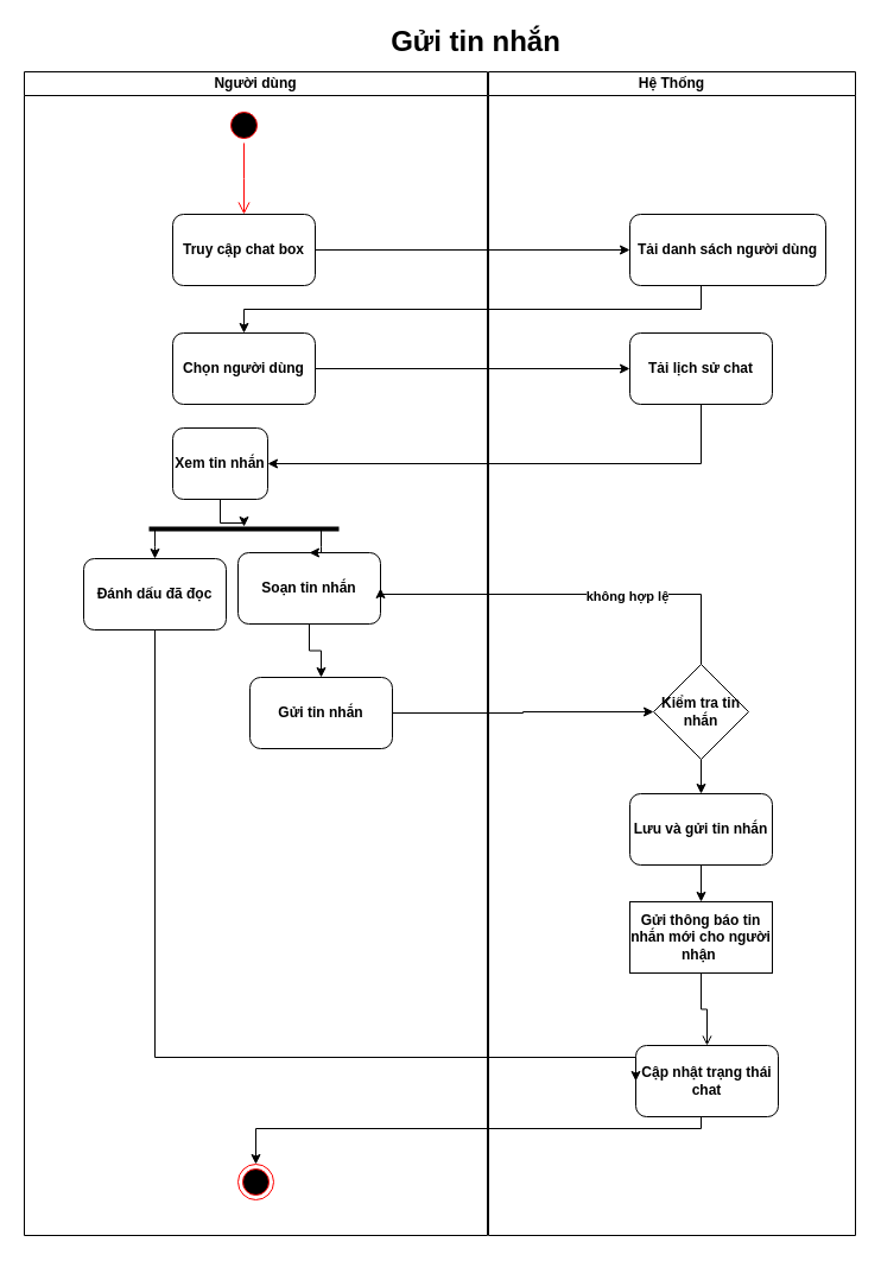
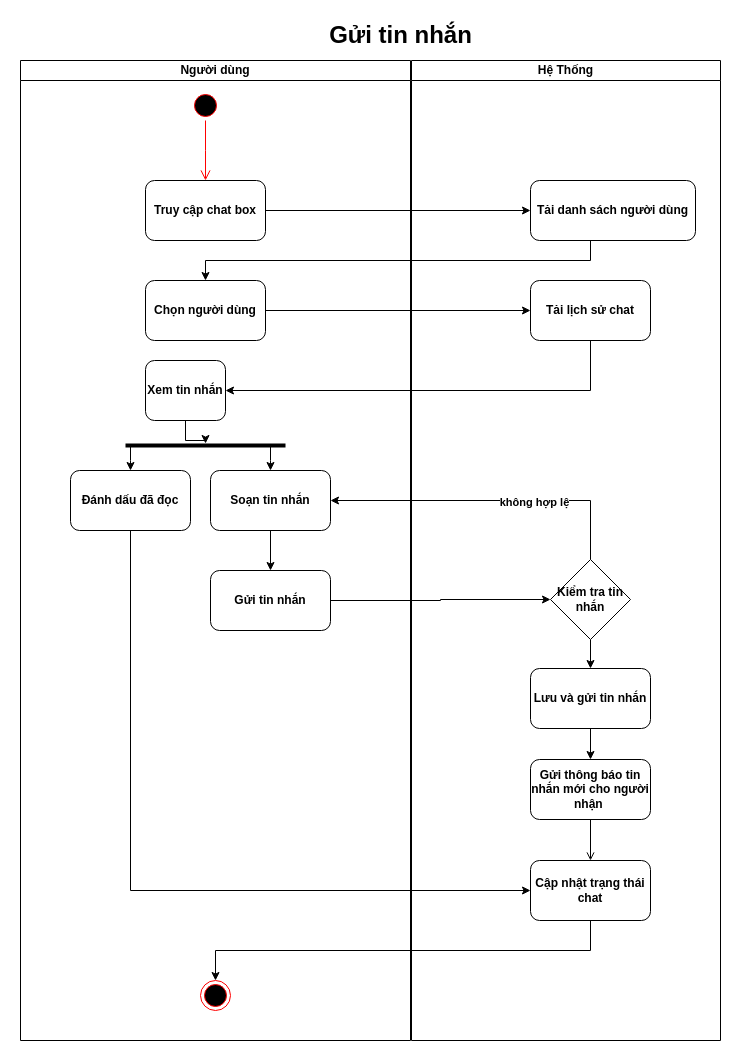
  <mxCell id="0" />
  <mxCell id="1" parent="0" />
  <mxCell id="2" value="Người dùng" style="swimlane;startSize=20;whiteSpace=wrap;html=1;fontStyle=1" parent="1" vertex="1"><mxGeometry x="20" y="60" width="390" height="980" as="geometry" /></mxCell>
  <mxCell id="3" value="" style="ellipse;html=1;shape=startState;fillColor=#000000;strokeColor=#ff0000;fontStyle=1" parent="2" vertex="1"><mxGeometry x="170" y="30" width="30" height="30" as="geometry" /></mxCell>
  <mxCell id="4" value="" style="edgeStyle=orthogonalEdgeStyle;html=1;verticalAlign=bottom;endArrow=open;endSize=8;strokeColor=#ff0000;rounded=0;fontStyle=1" parent="2" source="3" edge="1"><mxGeometry relative="1" as="geometry"><mxPoint x="185" y="120" as="targetPoint" /></mxGeometry></mxCell>
  <mxCell id="5" value="Chọn người dùng" style="rounded=1;whiteSpace=wrap;html=1;fontStyle=1" parent="2" vertex="1"><mxGeometry x="125" y="220" width="120" height="60" as="geometry" /></mxCell>
  <mxCell id="6" style="edgeStyle=orthogonalEdgeStyle;rounded=0;orthogonalLoop=1;jettySize=auto;html=1;fontStyle=1" parent="2" source="7" target="14" edge="1"><mxGeometry relative="1" as="geometry" /></mxCell>
  <mxCell id="7" value="Xem tin nhắn" style="rounded=1;whiteSpace=wrap;html=1;fontStyle=1" parent="2" vertex="1"><mxGeometry x="125" y="300" width="80" height="60" as="geometry" /></mxCell>
  <mxCell id="8" value="Truy cập chat box" style="rounded=1;whiteSpace=wrap;html=1;fontStyle=1" parent="2" vertex="1"><mxGeometry x="125" y="120" width="120" height="60" as="geometry" /></mxCell>
  <mxCell id="9" style="edgeStyle=orthogonalEdgeStyle;rounded=0;orthogonalLoop=1;jettySize=auto;html=1;fontStyle=1" parent="2" source="10" target="11" edge="1"><mxGeometry relative="1" as="geometry" /></mxCell>
- <mxCell id="10" value="Soạn tin nhắn" style="rounded=1;whiteSpace=wrap;html=1;fontStyle=1" parent="2" vertex="1"><mxGeometry x="180" y="405" width="120" height="60" as="geometry" /></mxCell>
+ <mxCell id="10" value="Soạn tin nhắn" style="rounded=1;whiteSpace=wrap;html=1;fontStyle=1" parent="2" vertex="1"><mxGeometry x="190" y="410" width="120" height="60" as="geometry" /></mxCell>
  <mxCell id="11" value="Gửi tin nhắn" style="rounded=1;whiteSpace=wrap;html=1;fontStyle=1" parent="2" vertex="1"><mxGeometry x="190" y="510" width="120" height="60" as="geometry" /></mxCell>
  <mxCell id="12" style="edgeStyle=orthogonalEdgeStyle;rounded=0;orthogonalLoop=1;jettySize=auto;html=1;entryX=0.5;entryY=0;entryDx=0;entryDy=0;fontStyle=1" parent="2" source="14" target="10" edge="1"><mxGeometry relative="1" as="geometry"><Array as="points"><mxPoint x="250" y="400" /><mxPoint x="250" y="400" /></Array></mxGeometry></mxCell>
  <mxCell id="13" style="edgeStyle=orthogonalEdgeStyle;rounded=0;orthogonalLoop=1;jettySize=auto;html=1;entryX=0.5;entryY=0;entryDx=0;entryDy=0;fontStyle=1" parent="2" source="14" target="15" edge="1"><mxGeometry relative="1" as="geometry"><Array as="points"><mxPoint x="110" y="400" /><mxPoint x="110" y="400" /></Array></mxGeometry></mxCell>
  <mxCell id="14" value="" style="line;strokeWidth=4;html=1;perimeter=backbonePerimeter;points=[];outlineConnect=0;fontStyle=1" parent="2" vertex="1"><mxGeometry x="105" y="380" width="160" height="10" as="geometry" /></mxCell>
  <mxCell id="15" value="Đánh dấu đã đọc" style="rounded=1;whiteSpace=wrap;html=1;fontStyle=1" parent="2" vertex="1"><mxGeometry x="50" y="410" width="120" height="60" as="geometry" /></mxCell>
  <mxCell id="16" value="Hệ Thống" style="swimlane;startSize=20;whiteSpace=wrap;html=1;fontStyle=1" parent="1" vertex="1"><mxGeometry x="411" y="60" width="309" height="980" as="geometry" /></mxCell>
  <mxCell id="17" value="Tải danh sách người dùng" style="rounded=1;whiteSpace=wrap;html=1;fontStyle=1" parent="16" vertex="1"><mxGeometry x="119" y="120" width="165" height="60" as="geometry" /></mxCell>
  <mxCell id="18" value="Tải lịch sử chat" style="rounded=1;whiteSpace=wrap;html=1;fontStyle=1" parent="16" vertex="1"><mxGeometry x="119" y="220" width="120" height="60" as="geometry" /></mxCell>
  <mxCell id="19" style="edgeStyle=orthogonalEdgeStyle;rounded=0;orthogonalLoop=1;jettySize=auto;html=1;fontStyle=1" parent="16" source="20" target="22" edge="1"><mxGeometry relative="1" as="geometry" /></mxCell>
  <mxCell id="20" value="Kiểm tra tin nhắn" style="rhombus;whiteSpace=wrap;html=1;fontStyle=1" parent="16" vertex="1"><mxGeometry x="139" y="499" width="80" height="80" as="geometry" /></mxCell>
  <mxCell id="21" style="edgeStyle=orthogonalEdgeStyle;rounded=0;orthogonalLoop=1;jettySize=auto;html=1;fontStyle=1" parent="16" source="22" target="25" edge="1"><mxGeometry relative="1" as="geometry" /></mxCell>
  <mxCell id="22" value="Lưu và gửi tin nhắn" style="rounded=1;whiteSpace=wrap;html=1;fontStyle=1" parent="16" vertex="1"><mxGeometry x="119" y="608" width="120" height="60" as="geometry" /></mxCell>
  <mxCell id="23" value="" style="ellipse;html=1;shape=endState;fillColor=#000000;strokeColor=#ff0000;fontStyle=1" parent="16" vertex="1"><mxGeometry x="-211" y="920" width="30" height="30" as="geometry" /></mxCell>
  <mxCell id="24" style="edgeStyle=orthogonalEdgeStyle;rounded=0;orthogonalLoop=1;jettySize=auto;html=1;entryX=0.5;entryY=0;entryDx=0;entryDy=0;fontStyle=1;endArrow=open;" parent="16" source="25" target="26" edge="1"><mxGeometry relative="1" as="geometry" /></mxCell>
- <mxCell id="25" value="Gửi thông báo tin nhắn mới cho người nhận&amp;nbsp;" style="whiteSpace=wrap;html=1;fontStyle=1;rounded=0;" parent="16" vertex="1"><mxGeometry x="119" y="699" width="120" height="60" as="geometry" /></mxCell>
- <mxCell id="26" value="Cập nhật trạng thái chat" style="rounded=1;whiteSpace=wrap;html=1;fontStyle=1" parent="16" vertex="1"><mxGeometry x="124" y="820" width="120" height="60" as="geometry" /></mxCell>
+ <mxCell id="25" value="Gửi thông báo tin nhắn mới cho người nhận&amp;nbsp;" style="rounded=1;whiteSpace=wrap;html=1;fontStyle=1" parent="16" vertex="1"><mxGeometry x="119" y="699" width="120" height="60" as="geometry" /></mxCell>
+ <mxCell id="26" value="Cập nhật trạng thái chat" style="rounded=1;whiteSpace=wrap;html=1;fontStyle=1" parent="16" vertex="1"><mxGeometry x="119" y="800" width="120" height="60" as="geometry" /></mxCell>
  <mxCell id="27" style="edgeStyle=orthogonalEdgeStyle;rounded=0;orthogonalLoop=1;jettySize=auto;html=1;entryX=0.5;entryY=0;entryDx=0;entryDy=0;fontStyle=1" parent="16" source="26" target="23" edge="1"><mxGeometry relative="1" as="geometry"><Array as="points"><mxPoint x="179" y="890" /><mxPoint x="-196" y="890" /></Array></mxGeometry></mxCell>
  <mxCell id="28" value="&lt;span style=&quot;font-size: 24px;&quot;&gt;Gửi tin nhắn&lt;/span&gt;" style="text;html=1;align=center;verticalAlign=middle;whiteSpace=wrap;rounded=0;fontStyle=1" parent="1" vertex="1"><mxGeometry x="130" y="20" width="541" height="30" as="geometry" /></mxCell>
  <mxCell id="29" style="edgeStyle=orthogonalEdgeStyle;rounded=0;orthogonalLoop=1;jettySize=auto;html=1;fontStyle=1" parent="1" source="8" target="17" edge="1"><mxGeometry relative="1" as="geometry" /></mxCell>
  <mxCell id="30" style="edgeStyle=orthogonalEdgeStyle;rounded=0;orthogonalLoop=1;jettySize=auto;html=1;fontStyle=1" parent="1" source="17" target="5" edge="1"><mxGeometry relative="1" as="geometry"><Array as="points"><mxPoint x="590" y="260" /><mxPoint x="205" y="260" /></Array></mxGeometry></mxCell>
  <mxCell id="31" style="edgeStyle=orthogonalEdgeStyle;rounded=0;orthogonalLoop=1;jettySize=auto;html=1;entryX=0;entryY=0.5;entryDx=0;entryDy=0;fontStyle=1" parent="1" source="5" target="18" edge="1"><mxGeometry relative="1" as="geometry" /></mxCell>
  <mxCell id="32" style="edgeStyle=orthogonalEdgeStyle;rounded=0;orthogonalLoop=1;jettySize=auto;html=1;entryX=1;entryY=0.5;entryDx=0;entryDy=0;fontStyle=1" parent="1" source="18" target="7" edge="1"><mxGeometry relative="1" as="geometry"><Array as="points"><mxPoint x="590" y="390" /></Array></mxGeometry></mxCell>
  <mxCell id="33" style="edgeStyle=orthogonalEdgeStyle;rounded=0;orthogonalLoop=1;jettySize=auto;html=1;entryX=0;entryY=0.5;entryDx=0;entryDy=0;fontStyle=1" parent="1" source="11" target="20" edge="1"><mxGeometry relative="1" as="geometry" /></mxCell>
  <mxCell id="34" style="edgeStyle=orthogonalEdgeStyle;rounded=0;orthogonalLoop=1;jettySize=auto;html=1;entryX=1;entryY=0.5;entryDx=0;entryDy=0;fontStyle=1" parent="1" source="20" target="10" edge="1"><mxGeometry relative="1" as="geometry"><Array as="points"><mxPoint x="590" y="500" /></Array></mxGeometry></mxCell>
  <mxCell id="35" value="không hợp lệ" style="edgeLabel;html=1;align=center;verticalAlign=middle;resizable=0;points=[];fontStyle=1" parent="34" vertex="1" connectable="0"><mxGeometry x="-0.271" y="1" relative="1" as="geometry"><mxPoint as="offset" /></mxGeometry></mxCell>
  <mxCell id="36" style="edgeStyle=orthogonalEdgeStyle;rounded=0;orthogonalLoop=1;jettySize=auto;html=1;entryX=0;entryY=0.5;entryDx=0;entryDy=0;fontStyle=1" parent="1" source="15" target="26" edge="1"><mxGeometry relative="1" as="geometry"><Array as="points"><mxPoint x="130" y="890" /></Array></mxGeometry></mxCell>
